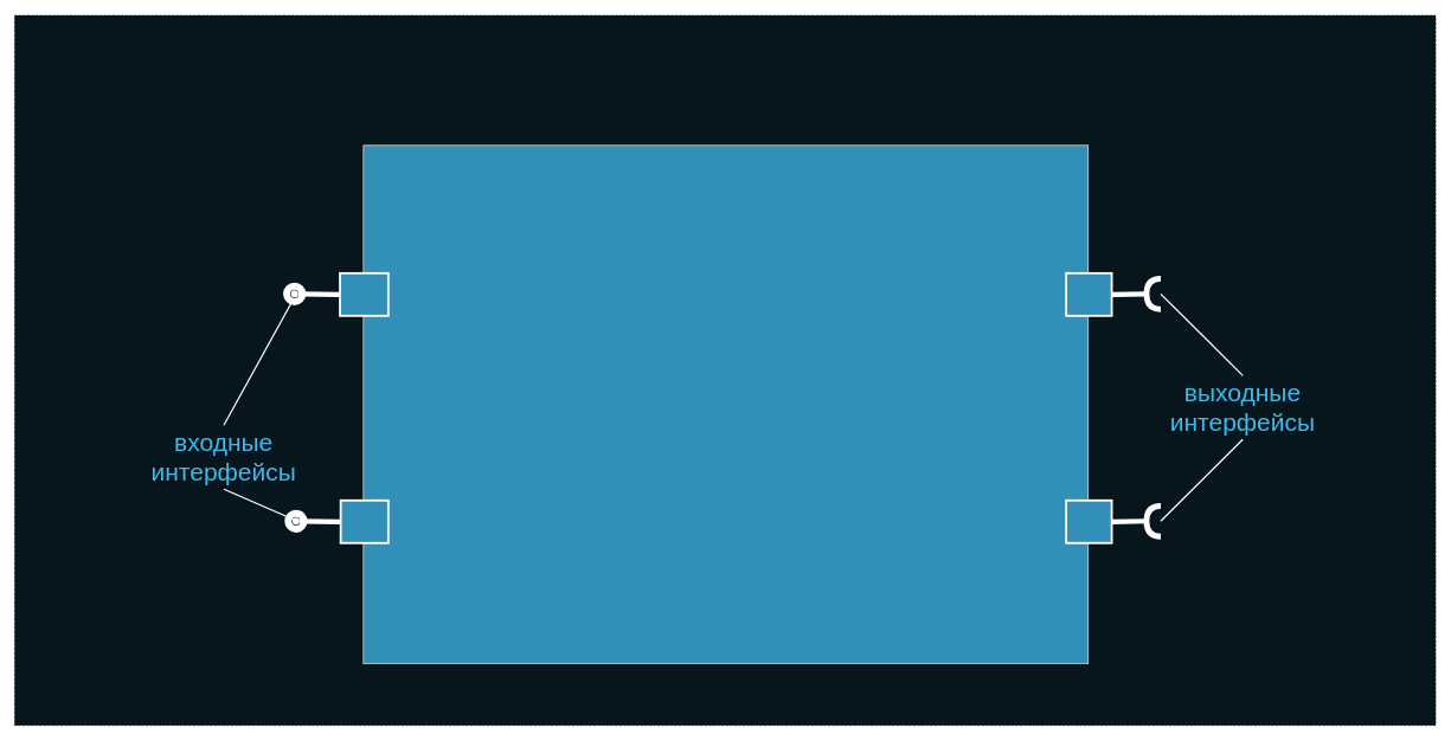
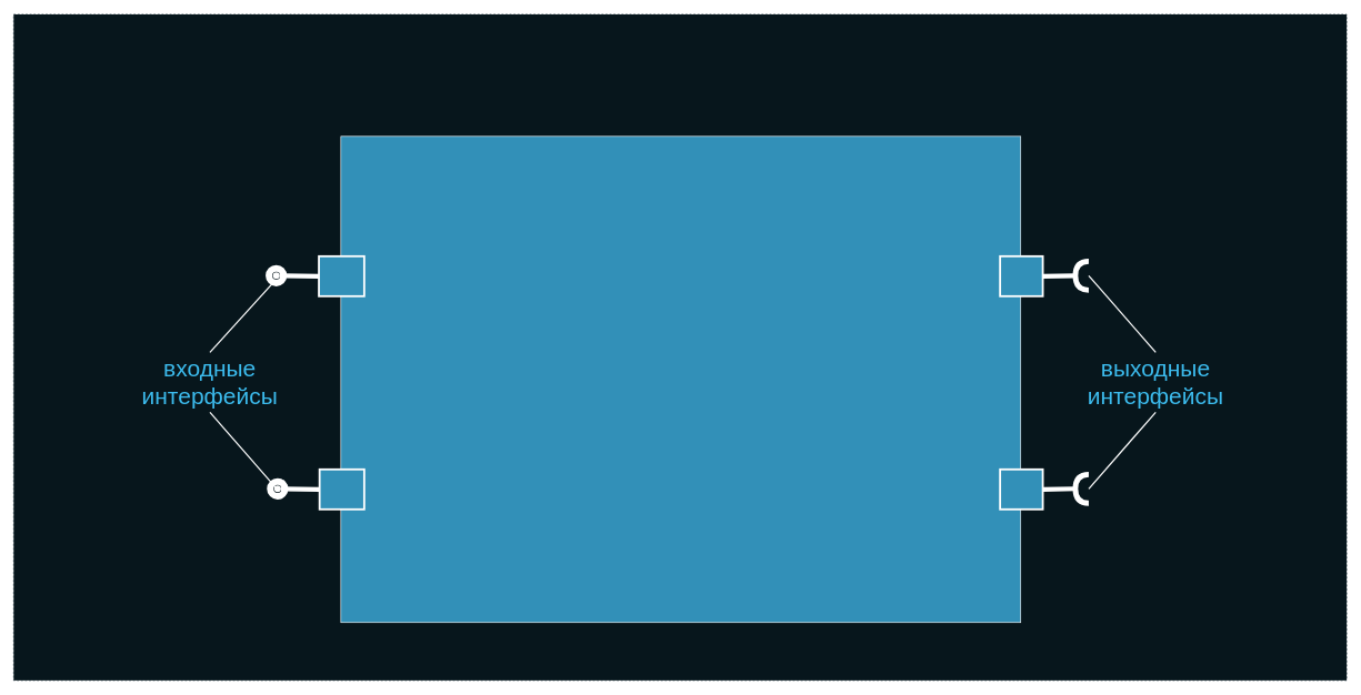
  <mxCell id="0" />
  <mxCell id="1" parent="0" />
  <mxCell id="2" value="rusfinancebank.ru" style="rounded=0;whiteSpace=wrap;html=1;fillColor=#07161C;fontSize=30;fontColor=#FFFFFF;strokeColor=#0C242E;dashed=1;" parent="1" vertex="1"><mxGeometry x="20" y="20.88" width="2000" height="1000" as="geometry" /></mxCell>
  <mxCell id="3" value="" style="rounded=0;orthogonalLoop=1;jettySize=auto;html=1;endArrow=none;endFill=0;fontSize=40;fontColor=#FFFFFF;strokeColor=#FFFFFF;strokeWidth=7;exitX=0;exitY=0.5;exitDx=0;exitDy=0;" parent="1" source="22" target="4" edge="1"><mxGeometry relative="1" as="geometry"><mxPoint x="221" y="569" as="sourcePoint" /><mxPoint x="391" y="569" as="targetPoint" /></mxGeometry></mxCell>
  <mxCell id="4" value="" style="ellipse;whiteSpace=wrap;html=1;fontFamily=Helvetica;fontSize=12;fontColor=#FFFFFF;align=center;strokeColor=#FFFFFF;fillColor=#ffffff;points=[];aspect=fixed;resizable=0;strokeWidth=22;" parent="1" vertex="1"><mxGeometry x="409" y="408.17" width="10" height="10" as="geometry" /></mxCell>
- <mxCell id="5" value="входные&lt;br style=&quot;font-size: 35px&quot;&gt;интерфейсы" style="text;html=1;strokeColor=none;fillColor=none;align=center;verticalAlign=middle;whiteSpace=wrap;rounded=0;fontSize=35;fontColor=#3CBBED;" parent="1" vertex="1"><mxGeometry x="200" y="598.17" width="229" height="90" as="geometry" /></mxCell>
+ <mxCell id="5" value="входные&lt;br style=&quot;font-size: 35px&quot;&gt;интерфейсы" style="text;html=1;strokeColor=none;fillColor=none;align=center;verticalAlign=middle;whiteSpace=wrap;rounded=0;fontSize=35;fontColor=#3CBBED;" parent="1" vertex="1"><mxGeometry x="200" y="528.17" width="229" height="90" as="geometry" /></mxCell>
  <mxCell id="6" value="" style="endArrow=none;html=1;strokeColor=#FFFFFF;strokeWidth=2;fontSize=33;fontColor=#3CBBED;entryX=0.371;entryY=1.186;entryDx=0;entryDy=0;entryPerimeter=0;exitX=0.5;exitY=0;exitDx=0;exitDy=0;" parent="1" source="5" target="4" edge="1"><mxGeometry width="50" height="50" relative="1" as="geometry"><mxPoint x="141" y="484" as="sourcePoint" /><mxPoint x="191" y="434" as="targetPoint" /></mxGeometry></mxCell>
  <mxCell id="7" value="" style="endArrow=none;html=1;strokeColor=#FFFFFF;strokeWidth=2;fontSize=33;fontColor=#3CBBED;entryX=0.214;entryY=0.296;entryDx=0;entryDy=0;entryPerimeter=0;exitX=0.5;exitY=1;exitDx=0;exitDy=0;" parent="1" source="5" target="24" edge="1"><mxGeometry width="50" height="50" relative="1" as="geometry"><mxPoint x="196" y="495.88" as="sourcePoint" /><mxPoint x="410.43" y="686.71" as="targetPoint" /></mxGeometry></mxCell>
- <mxCell id="8" value="выходные&lt;br style=&quot;font-size: 35px&quot;&gt;интерфейсы" style="text;html=1;strokeColor=none;fillColor=none;align=center;verticalAlign=middle;whiteSpace=wrap;rounded=0;fontSize=35;fontColor=#3CBBED;" parent="1" vertex="1"><mxGeometry x="1628" y="528.17" width="241" height="90" as="geometry" /></mxCell>
+ <mxCell id="8" value="выходные&lt;br style=&quot;font-size: 35px&quot;&gt;интерфейсы" style="text;html=1;strokeColor=none;fillColor=none;align=center;verticalAlign=middle;whiteSpace=wrap;rounded=0;fontSize=35;fontColor=#3CBBED;" parent="1" vertex="1"><mxGeometry x="1613" y="528.17" width="241" height="90" as="geometry" /></mxCell>
  <mxCell id="9" value="" style="endArrow=none;html=1;strokeColor=#FFFFFF;strokeWidth=2;fontSize=33;fontColor=#3CBBED;entryX=0;entryY=0.5;entryDx=0;entryDy=0;exitX=0.5;exitY=1;exitDx=0;exitDy=0;entryPerimeter=0;" parent="1" source="8" target="14" edge="1"><mxGeometry width="50" height="50" relative="1" as="geometry"><mxPoint x="266" y="575.88" as="sourcePoint" /><mxPoint x="420.43" y="696.71" as="targetPoint" /></mxGeometry></mxCell>
  <mxCell id="10" value="" style="endArrow=none;html=1;strokeColor=#FFFFFF;strokeWidth=2;fontSize=33;fontColor=#3CBBED;entryX=0;entryY=0.5;entryDx=0;entryDy=0;exitX=0.5;exitY=0;exitDx=0;exitDy=0;entryPerimeter=0;" parent="1" source="8" target="12" edge="1"><mxGeometry width="50" height="50" relative="1" as="geometry"><mxPoint x="1806" y="575.88" as="sourcePoint" /><mxPoint x="1595.703" y="705.668" as="targetPoint" /></mxGeometry></mxCell>
  <mxCell id="11" value="" style="group" parent="1" vertex="1" connectable="0"><mxGeometry x="1613" y="391.5" width="20" height="43.33" as="geometry" /></mxCell>
  <mxCell id="12" value="" style="shape=requiredInterface;html=1;verticalLabelPosition=bottom;strokeColor=#FFFFFF;strokeWidth=8;fontSize=33;fontColor=#3CBBED;rotation=-180;" parent="11" vertex="1"><mxGeometry width="20" height="43.33" as="geometry" /></mxCell>
  <mxCell id="13" value="" style="group" parent="1" vertex="1" connectable="0"><mxGeometry x="1613" y="711.5" width="20" height="43.33" as="geometry" /></mxCell>
  <mxCell id="14" value="" style="shape=requiredInterface;html=1;verticalLabelPosition=bottom;strokeColor=#FFFFFF;strokeWidth=8;fontSize=33;fontColor=#3CBBED;rotation=-180;" parent="13" vertex="1"><mxGeometry width="20" height="43.33" as="geometry" /></mxCell>
  <mxCell id="15" value="" style="rounded=0;orthogonalLoop=1;jettySize=auto;html=1;endArrow=none;endFill=0;fontSize=40;fontColor=#FFFFFF;strokeColor=#FFFFFF;strokeWidth=7;exitX=1;exitY=0.5;exitDx=0;exitDy=0;exitPerimeter=0;entryX=1;entryY=0.5;entryDx=0;entryDy=0;" parent="1" source="14" target="20" edge="1"><mxGeometry relative="1" as="geometry"><mxPoint x="531" y="424.83" as="sourcePoint" /><mxPoint x="1585.703" y="733.998" as="targetPoint" /></mxGeometry></mxCell>
  <mxCell id="16" value="" style="rounded=0;orthogonalLoop=1;jettySize=auto;html=1;endArrow=none;endFill=0;fontSize=40;fontColor=#FFFFFF;strokeColor=#FFFFFF;strokeWidth=7;exitX=1;exitY=0.5;exitDx=0;exitDy=0;exitPerimeter=0;entryX=1;entryY=0.5;entryDx=0;entryDy=0;" parent="1" source="12" target="19" edge="1"><mxGeometry relative="1" as="geometry"><mxPoint x="521" y="424.83" as="sourcePoint" /><mxPoint x="1585.703" y="413.998" as="targetPoint" /></mxGeometry></mxCell>
  <mxCell id="17" value="" style="group;labelPosition=center;verticalLabelPosition=top;align=center;verticalAlign=bottom;fillColor=none;" parent="1" vertex="1" connectable="0"><mxGeometry x="511" y="204" width="1084.08" height="738.33" as="geometry" /></mxCell>
  <mxCell id="18" value="&lt;p style=&quot;margin: 6px 0px 0px ; text-align: center ; font-size: 64px&quot;&gt;&lt;br&gt;&lt;/p&gt;" style="align=left;overflow=fill;html=1;dropTarget=0;strokeColor=#FFFFFF;fillColor=#3290B8;fontColor=#FFE599;" parent="17" vertex="1"><mxGeometry width="1020" height="730" as="geometry" /></mxCell>
  <mxCell id="19" value="&lt;span style=&quot;font-family: monospace ; font-size: 0px&quot;&gt;%3CmxGraphModel%3E%3Croot%3E%3CmxCell%20id%3D%220%22%2F%3E%3CmxCell%20id%3D%221%22%20parent%3D%220%22%2F%3E%3CmxCell%20id%3D%222%22%20value%3D%22%22%20style%3D%22rounded%3D0%3BorthogonalLoop%3D1%3BjettySize%3Dauto%3Bhtml%3D1%3BendArrow%3Dnone%3BendFill%3D0%3BfontSize%3D40%3BfontColor%3D%23FFFFFF%3BstrokeColor%3D%23FFFFFF%3BstrokeWidth%3D4%3BexitX%3D0%3BexitY%3D0.5%3BexitDx%3D0%3BexitDy%3D0%3B%22%20edge%3D%221%22%20parent%3D%221%22%3E%3CmxGeometry%20relative%3D%221%22%20as%3D%22geometry%22%3E%3CmxPoint%20x%3D%22-999.62%22%20y%3D%22171.66%22%20as%3D%22sourcePoint%22%2F%3E%3CmxPoint%20x%3D%22-1029%22%20y%3D%22172%22%20as%3D%22targetPoint%22%2F%3E%3C%2FmxGeometry%3E%3C%2FmxCell%3E%3C%2Froot%3E%3C%2FmxGraphModel%3E&lt;/span&gt;&lt;span style=&quot;font-family: monospace ; font-size: 0px&quot;&gt;%3CmxGraphModel%3E%3Croot%3E%3CmxCell%20id%3D%220%22%2F%3E%3CmxCell%20id%3D%221%22%20parent%3D%220%22%2F%3E%3CmxCell%20id%3D%222%22%20value%3D%22%22%20style%3D%22rounded%3D0%3BorthogonalLoop%3D1%3BjettySize%3Dauto%3Bhtml%3D1%3BendArrow%3Dnone%3BendFill%3D0%3BfontSize%3D40%3BfontColor%3D%23FFFFFF%3BstrokeColor%3D%23FFFFFF%3BstrokeWidth%3D4%3BexitX%3D0%3BexitY%3D0.5%3BexitDx%3D0%3BexitDy%3D0%3B%22%20edge%3D%221%22%20parent%3D%221%22%3E%3CmxGeometry%20relative%3D%221%22%20as%3D%22geometry%22%3E%3CmxPoint%20x%3D%22-999.62%22%20y%3D%22171.66%22%20as%3D%22sourcePoint%22%2F%3E%3CmxPoint%20x%3D%22-1029%22%20y%3D%22172%22%20as%3D%22targetPoint%22%2F%3E%3C%2FmxGeometry%3E%3C%2FmxCell%3E%3C%2Froot%3E%3C%2FmxGraphModel%3E&lt;/span&gt;" style="rounded=0;whiteSpace=wrap;html=1;fillColor=#3290B8;strokeColor=#FFFFFF;strokeWidth=3;" parent="17" vertex="1"><mxGeometry x="989" y="180" width="64.08" height="60" as="geometry" /></mxCell>
  <mxCell id="20" value="" style="rounded=0;whiteSpace=wrap;html=1;fillColor=#3290B8;strokeColor=#FFFFFF;strokeWidth=3;" parent="17" vertex="1"><mxGeometry x="989" y="500" width="64.08" height="60" as="geometry" /></mxCell>
  <mxCell id="21" value="&lt;span style=&quot;font-family: monospace ; font-size: 0px&quot;&gt;%3CmxGraphModel%3E%3Croot%3E%3CmxCell%20id%3D%220%22%2F%3E%3CmxCell%20id%3D%221%22%20parent%3D%220%22%2F%3E%3CmxCell%20id%3D%222%22%20value%3D%22%22%20style%3D%22rounded%3D0%3BorthogonalLoop%3D1%3BjettySize%3Dauto%3Bhtml%3D1%3BendArrow%3Dnone%3BendFill%3D0%3BfontSize%3D40%3BfontColor%3D%23FFFFFF%3BstrokeColor%3D%23FFFFFF%3BstrokeWidth%3D4%3BexitX%3D0%3BexitY%3D0.5%3BexitDx%3D0%3BexitDy%3D0%3B%22%20edge%3D%221%22%20parent%3D%221%22%3E%3CmxGeometry%20relative%3D%221%22%20as%3D%22geometry%22%3E%3CmxPoint%20x%3D%22-999.62%22%20y%3D%22171.66%22%20as%3D%22sourcePoint%22%2F%3E%3CmxPoint%20x%3D%22-1029%22%20y%3D%22172%22%20as%3D%22targetPoint%22%2F%3E%3C%2FmxGeometry%3E%3C%2FmxCell%3E%3C%2Froot%3E%3C%2FmxGraphModel%3E&lt;/span&gt;&lt;span style=&quot;font-family: monospace ; font-size: 0px&quot;&gt;%3CmxGraphModel%3E%3Croot%3E%3CmxCell%20id%3D%220%22%2F%3E%3CmxCell%20id%3D%221%22%20parent%3D%220%22%2F%3E%3CmxCell%20id%3D%222%22%20value%3D%22%22%20style%3D%22rounded%3D0%3BorthogonalLoop%3D1%3BjettySize%3Dauto%3Bhtml%3D1%3BendArrow%3Dnone%3BendFill%3D0%3BfontSize%3D40%3BfontColor%3D%23FFFFFF%3BstrokeColor%3D%23FFFFFF%3BstrokeWidth%3D4%3BexitX%3D0%3BexitY%3D0.5%3BexitDx%3D0%3BexitDy%3D0%3B%22%20edge%3D%221%22%20parent%3D%221%22%3E%3CmxGeometry%20relative%3D%221%22%20as%3D%22geometry%22%3E%3CmxPoint%20x%3D%22-999.62%22%20y%3D%22171.66%22%20as%3D%22sourcePoint%22%2F%3E%3CmxPoint%20x%3D%22-1029%22%20y%3D%22172%22%20as%3D%22targetPoint%22%2F%3E%3C%2FmxGeometry%3E%3C%2FmxCell%3E%3C%2Froot%3E%3C%2FmxGraphModel%3E&lt;/span&gt;" style="rounded=0;whiteSpace=wrap;html=1;fillColor=#3290B8;strokeColor=#FFFFFF;strokeWidth=3;" parent="17" vertex="1"><mxGeometry x="-32" y="500.0" width="67" height="60" as="geometry" /></mxCell>
  <mxCell id="22" value="&lt;span style=&quot;font-family: monospace ; font-size: 0px&quot;&gt;%3CmxGraphModel%3E%3Croot%3E%3CmxCell%20id%3D%220%22%2F%3E%3CmxCell%20id%3D%221%22%20parent%3D%220%22%2F%3E%3CmxCell%20id%3D%222%22%20value%3D%22%22%20style%3D%22rounded%3D0%3BorthogonalLoop%3D1%3BjettySize%3Dauto%3Bhtml%3D1%3BendArrow%3Dnone%3BendFill%3D0%3BfontSize%3D40%3BfontColor%3D%23FFFFFF%3BstrokeColor%3D%23FFFFFF%3BstrokeWidth%3D4%3BexitX%3D0%3BexitY%3D0.5%3BexitDx%3D0%3BexitDy%3D0%3B%22%20edge%3D%221%22%20parent%3D%221%22%3E%3CmxGeometry%20relative%3D%221%22%20as%3D%22geometry%22%3E%3CmxPoint%20x%3D%22-999.62%22%20y%3D%22171.66%22%20as%3D%22sourcePoint%22%2F%3E%3CmxPoint%20x%3D%22-1029%22%20y%3D%22172%22%20as%3D%22targetPoint%22%2F%3E%3C%2FmxGeometry%3E%3C%2FmxCell%3E%3C%2Froot%3E%3C%2FmxGraphModel%3E&lt;/span&gt;&lt;span style=&quot;font-family: monospace ; font-size: 0px&quot;&gt;%3CmxGraphModel%3E%3Croot%3E%3CmxCell%20id%3D%220%22%2F%3E%3CmxCell%20id%3D%221%22%20parent%3D%220%22%2F%3E%3CmxCell%20id%3D%222%22%20value%3D%22%22%20style%3D%22rounded%3D0%3BorthogonalLoop%3D1%3BjettySize%3Dauto%3Bhtml%3D1%3BendArrow%3Dnone%3BendFill%3D0%3BfontSize%3D40%3BfontColor%3D%23FFFFFF%3BstrokeColor%3D%23FFFFFF%3BstrokeWidth%3D4%3BexitX%3D0%3BexitY%3D0.5%3BexitDx%3D0%3BexitDy%3D0%3B%22%20edge%3D%221%22%20parent%3D%221%22%3E%3CmxGeometry%20relative%3D%221%22%20as%3D%22geometry%22%3E%3CmxPoint%20x%3D%22-999.62%22%20y%3D%22171.66%22%20as%3D%22sourcePoint%22%2F%3E%3CmxPoint%20x%3D%22-1029%22%20y%3D%22172%22%20as%3D%22targetPoint%22%2F%3E%3C%2FmxGeometry%3E%3C%2FmxCell%3E%3C%2Froot%3E%3C%2FmxGraphModel%3E&lt;/span&gt;" style="rounded=0;whiteSpace=wrap;html=1;fillColor=#3290B8;strokeColor=#FFFFFF;strokeWidth=3;" parent="1" vertex="1"><mxGeometry x="478" y="384" width="68" height="60" as="geometry" /></mxCell>
  <mxCell id="23" value="" style="rounded=0;orthogonalLoop=1;jettySize=auto;html=1;endArrow=none;endFill=0;fontSize=40;fontColor=#FFFFFF;strokeColor=#FFFFFF;strokeWidth=7;exitX=0;exitY=0.5;exitDx=0;exitDy=0;" parent="1" source="21" target="24" edge="1"><mxGeometry relative="1" as="geometry"><mxPoint x="223" y="889" as="sourcePoint" /><mxPoint x="393" y="889" as="targetPoint" /></mxGeometry></mxCell>
  <mxCell id="24" value="" style="ellipse;whiteSpace=wrap;html=1;fontFamily=Helvetica;fontSize=12;fontColor=#FFFFFF;align=center;strokeColor=#FFFFFF;fillColor=#ffffff;points=[];aspect=fixed;resizable=0;strokeWidth=22;" parent="1" vertex="1"><mxGeometry x="411" y="728.17" width="10" height="10" as="geometry" /></mxCell>
